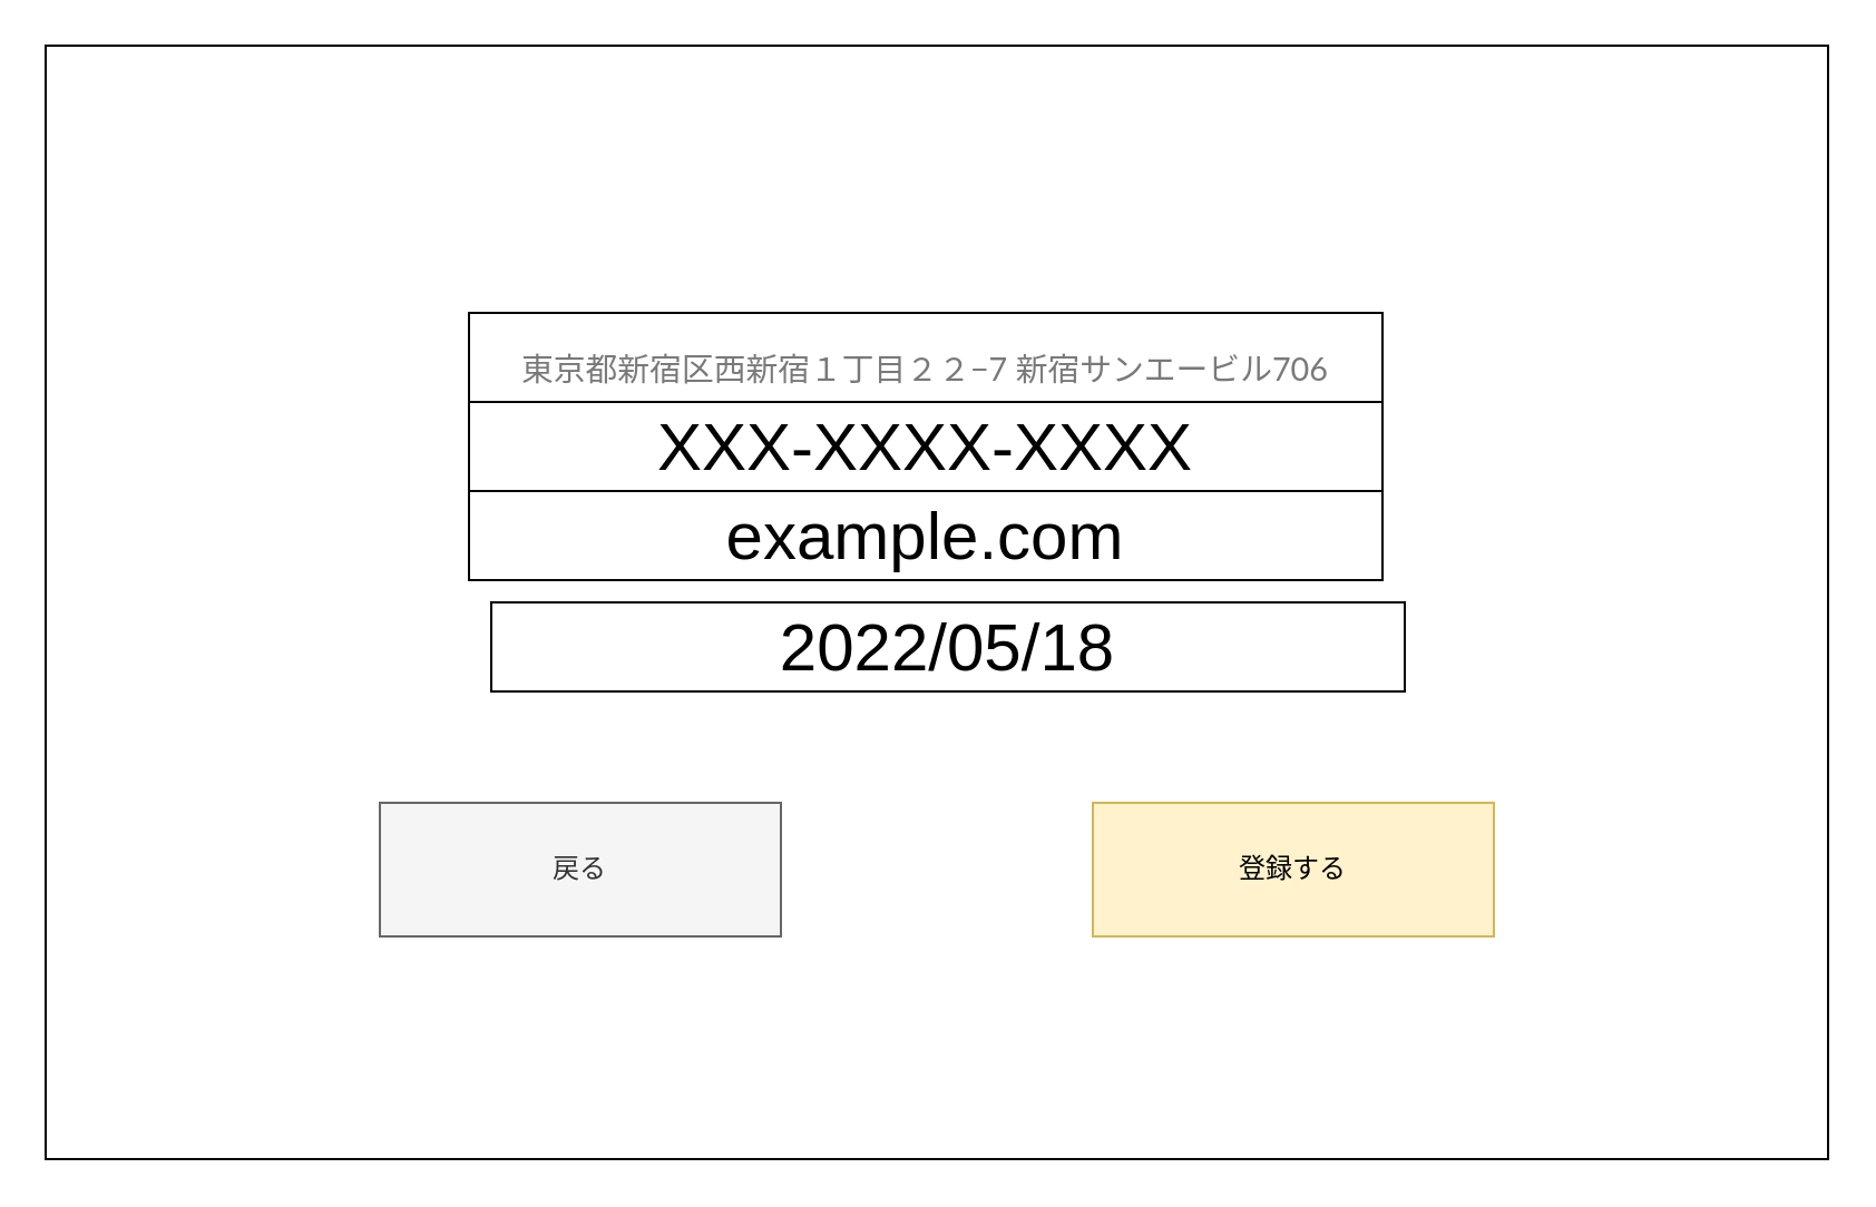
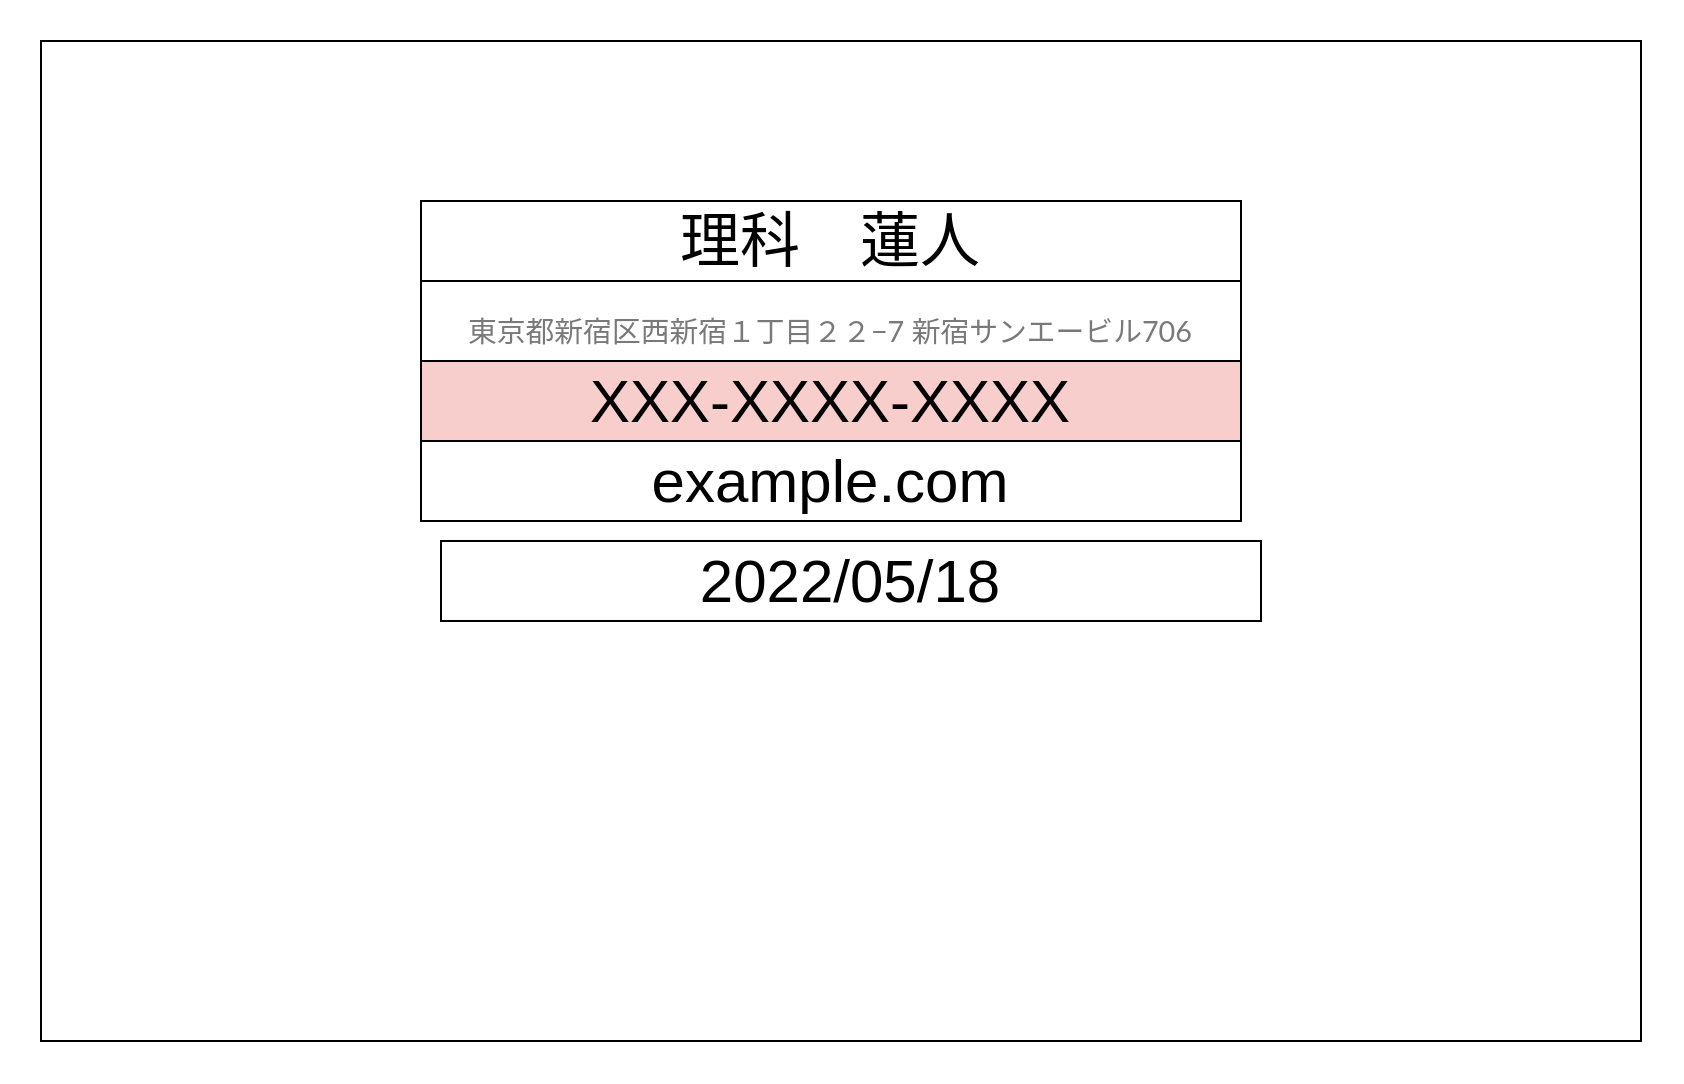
  <mxCell id="0" />
  <mxCell id="1" parent="0" />
  <mxCell id="2" value="" style="rounded=0;whiteSpace=wrap;html=1;" vertex="1" parent="1"><mxGeometry x="20" y="20" width="800" height="500" as="geometry" /></mxCell>
- <mxCell id="3" value="登録する" style="rounded=0;whiteSpace=wrap;html=1;fillColor=#fff2cc;strokeColor=#d6b656;" vertex="1" parent="1"><mxGeometry x="490" y="360" width="180" height="60" as="geometry" /></mxCell>
- <mxCell id="4" value="戻る" style="rounded=0;whiteSpace=wrap;html=1;fillColor=#f5f5f5;fontColor=#333333;strokeColor=#666666;" vertex="1" parent="1"><mxGeometry x="170" y="360" width="180" height="60" as="geometry" /></mxCell>
+ <mxCell id="5" value="理科　蓮人" style="rounded=0;whiteSpace=wrap;html=1;fontSize=30;" vertex="1" parent="1"><mxGeometry x="210" y="100" width="410" height="40" as="geometry" /></mxCell>
  <mxCell id="6" value="example.com&lt;span style=&quot;color: rgba(0 , 0 , 0 , 0) ; font-family: monospace ; font-size: 0px&quot;&gt;%3CmxGraphModel%3E%3Croot%3E%3CmxCell%20id%3D%220%22%2F%3E%3CmxCell%20id%3D%221%22%20parent%3D%220%22%2F%3E%3CmxCell%20id%3D%222%22%20value%3D%22%E7%90%86%E7%A7%91%E3%80%80%E8%93%AE%E4%BA%BA%22%20style%3D%22rounded%3D0%3BwhiteSpace%3Dwrap%3Bhtml%3D1%3BfontSize%3D30%3B%22%20vertex%3D%221%22%20parent%3D%221%22%3E%3CmxGeometry%20x%3D%22230%22%20y%3D%22140%22%20width%3D%22410%22%20height%3D%2240%22%20as%3D%22geometry%22%2F%3E%3C%2FmxCell%3E%3C%2Froot%3E%3C%2FmxGraphModel%3E&lt;/span&gt;&lt;span style=&quot;color: rgba(0 , 0 , 0 , 0) ; font-family: monospace ; font-size: 0px&quot;&gt;%3CmxGraphModel%3E%3Croot%3E%3CmxCell%20id%3D%220%22%2F%3E%3CmxCell%20id%3D%221%22%20parent%3D%220%22%2F%3E%3CmxCell%20id%3D%222%22%20value%3D%22%E7%90%86%E7%A7%91%E3%80%80%E8%93%AE%E4%BA%BA%22%20style%3D%22rounded%3D0%3BwhiteSpace%3Dwrap%3Bhtml%3D1%3BfontSize%3D30%3B%22%20vertex%3D%221%22%20parent%3D%221%22%3E%3CmxGeometry%20x%3D%22230%22%20y%3D%22140%22%20width%3D%22410%22%20height%3D%2240%22%20as%3D%22geometry%22%2F%3E%3C%2FmxCell%3E%3C%2Froot%3E%3C%2FmxGraphModel%3E&lt;/span&gt;&lt;span style=&quot;color: rgba(0 , 0 , 0 , 0) ; font-family: monospace ; font-size: 0px&quot;&gt;%3CmxGraphModel%3E%3Croot%3E%3CmxCell%20id%3D%220%22%2F%3E%3CmxCell%20id%3D%221%22%20parent%3D%220%22%2F%3E%3CmxCell%20id%3D%222%22%20value%3D%22%E7%90%86%E7%A7%91%E3%80%80%E8%93%AE%E4%BA%BA%22%20style%3D%22rounded%3D0%3BwhiteSpace%3Dwrap%3Bhtml%3D1%3BfontSize%3D30%3B%22%20vertex%3D%221%22%20parent%3D%221%22%3E%3CmxGeometry%20x%3D%22230%22%20y%3D%22140%22%20width%3D%22410%22%20height%3D%2240%22%20as%3D%22geometry%22%2F%3E%3C%2FmxCell%3E%3C%2Froot%3E%3C%2FmxGraphModel%3E&lt;/span&gt;" style="rounded=0;whiteSpace=wrap;html=1;fontSize=30;" vertex="1" parent="1"><mxGeometry x="210" y="220" width="410" height="40" as="geometry" /></mxCell>
  <mxCell id="7" value="&lt;span style=&quot;color: rgb(121 , 121 , 121) ; font-family: &amp;#34;lato&amp;#34; , sans-serif ; font-size: 14.4px ; text-align: left ; background-color: rgb(255 , 255 , 255)&quot;&gt;東京都新宿区西新宿１丁目２２−7 新宿サンエービル706&lt;/span&gt;" style="rounded=0;whiteSpace=wrap;html=1;fontSize=30;" vertex="1" parent="1"><mxGeometry x="210" y="140" width="410" height="40" as="geometry" /></mxCell>
- <mxCell id="8" value="XXX-XXXX-XXXX" style="rounded=0;whiteSpace=wrap;html=1;fontSize=30;" vertex="1" parent="1"><mxGeometry x="210" y="180" width="410" height="40" as="geometry" /></mxCell>
+ <mxCell id="8" value="XXX-XXXX-XXXX" style="rounded=0;whiteSpace=wrap;html=1;fontSize=30;fillColor=#f8cecc;" vertex="1" parent="1"><mxGeometry x="210" y="180" width="410" height="40" as="geometry" /></mxCell>
  <mxCell id="9" value="2022/05/18" style="rounded=0;whiteSpace=wrap;html=1;fontSize=30;" vertex="1" parent="1"><mxGeometry x="220" y="270" width="410" height="40" as="geometry" /></mxCell>
